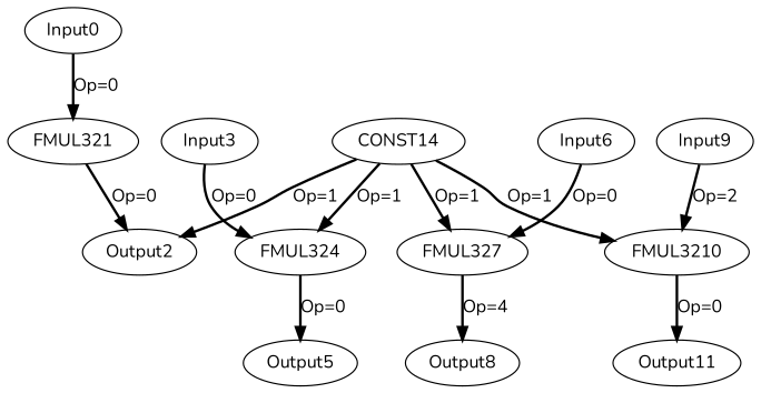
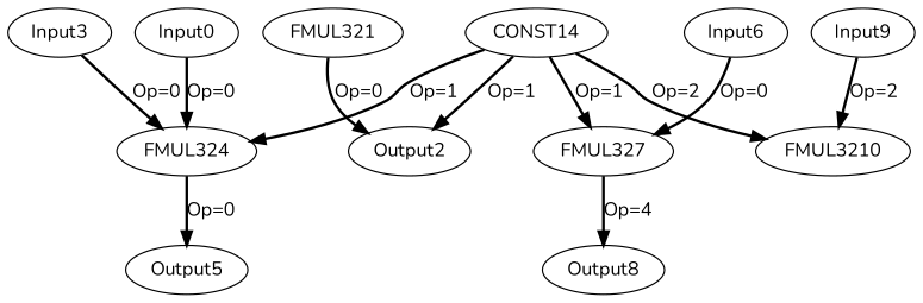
  digraph {
    fontname=Nunito
    node [color=black fontname=Nunito offset="0,0" opcode=Input pattern="4,25"]
    edge [color=black fontname=Nunito operand=0 style=bold]
    Input0 [ref_name=kernel_gemm_0_0]
    FMUL321 [opcode=FMUL32 offset="" pattern=""]
    Output2 [opcode=Output ref_name=kernel_gemm_0_1]
    Input3 [ref_name=kernel_gemm_0_0]
    FMUL324 [opcode=FMUL32 offset="" pattern=""]
    Output5 [opcode=Output ref_name=kernel_gemm_0_1]
    Input6 [ref_name=kernel_gemm_0_0]
    FMUL327 [opcode=FMUL32 offset="" pattern=""]
    Output8 [opcode=Output ref_name=kernel_gemm_0_1]
    Input9 [ref_name=kernel_gemm_0_0]
    FMUL3210 [opcode=FMUL32 offset="" pattern=""]
-   Output11 [opcode=Output ref_name=kernel_gemm_0_1]
    CONST14 [opcode=CONST value="0x3F99999A" offset="" pattern=""]
-   Input0 -> FMUL321 [label="Op=0"]
+   Input0 -> FMUL324 [label="Op=0"]
    FMUL321 -> Output2 [label="Op=0"]
    Input3 -> FMUL324 [label="Op=0"]
    FMUL324 -> Output5 [label="Op=0"]
    Input6 -> FMUL327 [label="Op=0"]
    FMUL327 -> Output8 [label="Op=4"]
    Input9 -> FMUL3210 [label="Op=2"]
-   FMUL3210 -> Output11 [label="Op=0"]
    CONST14 -> Output2 [label="Op=1" operand=1]
    CONST14 -> FMUL324 [label="Op=1" operand=1]
    CONST14 -> FMUL327 [label="Op=1" operand=1]
-   CONST14 -> FMUL3210 [label="Op=1" operand=1]
+   CONST14 -> FMUL3210 [label="Op=2" operand=1]
  }
